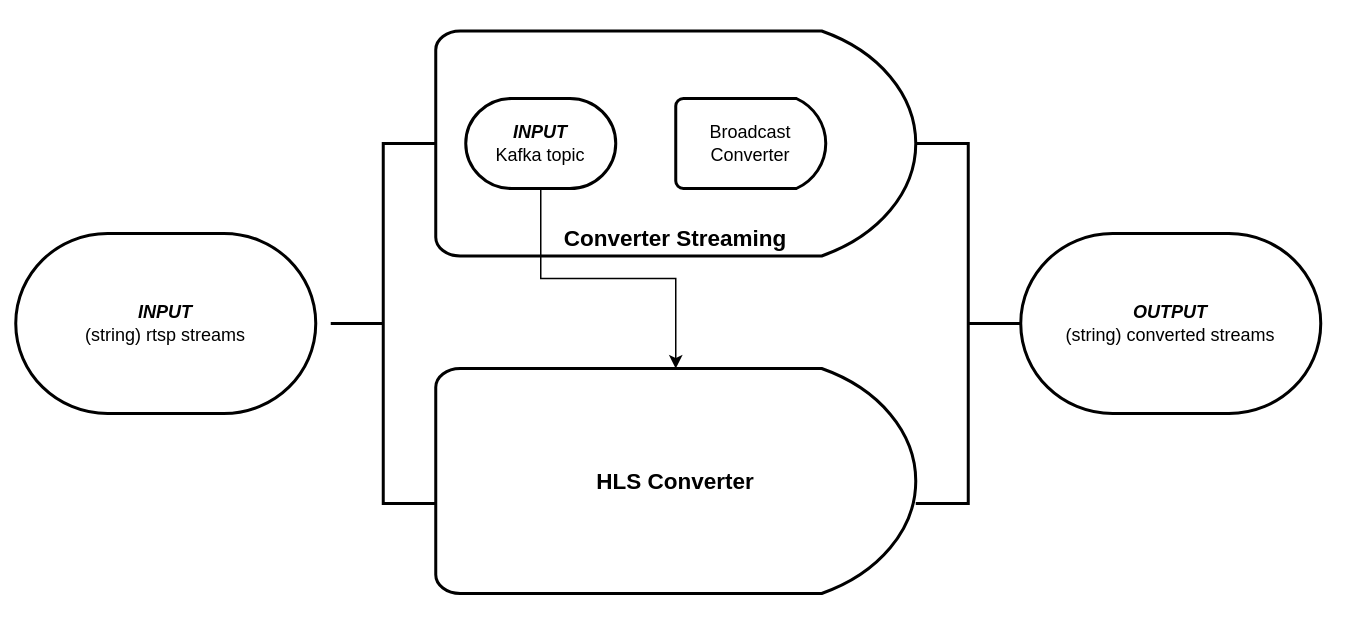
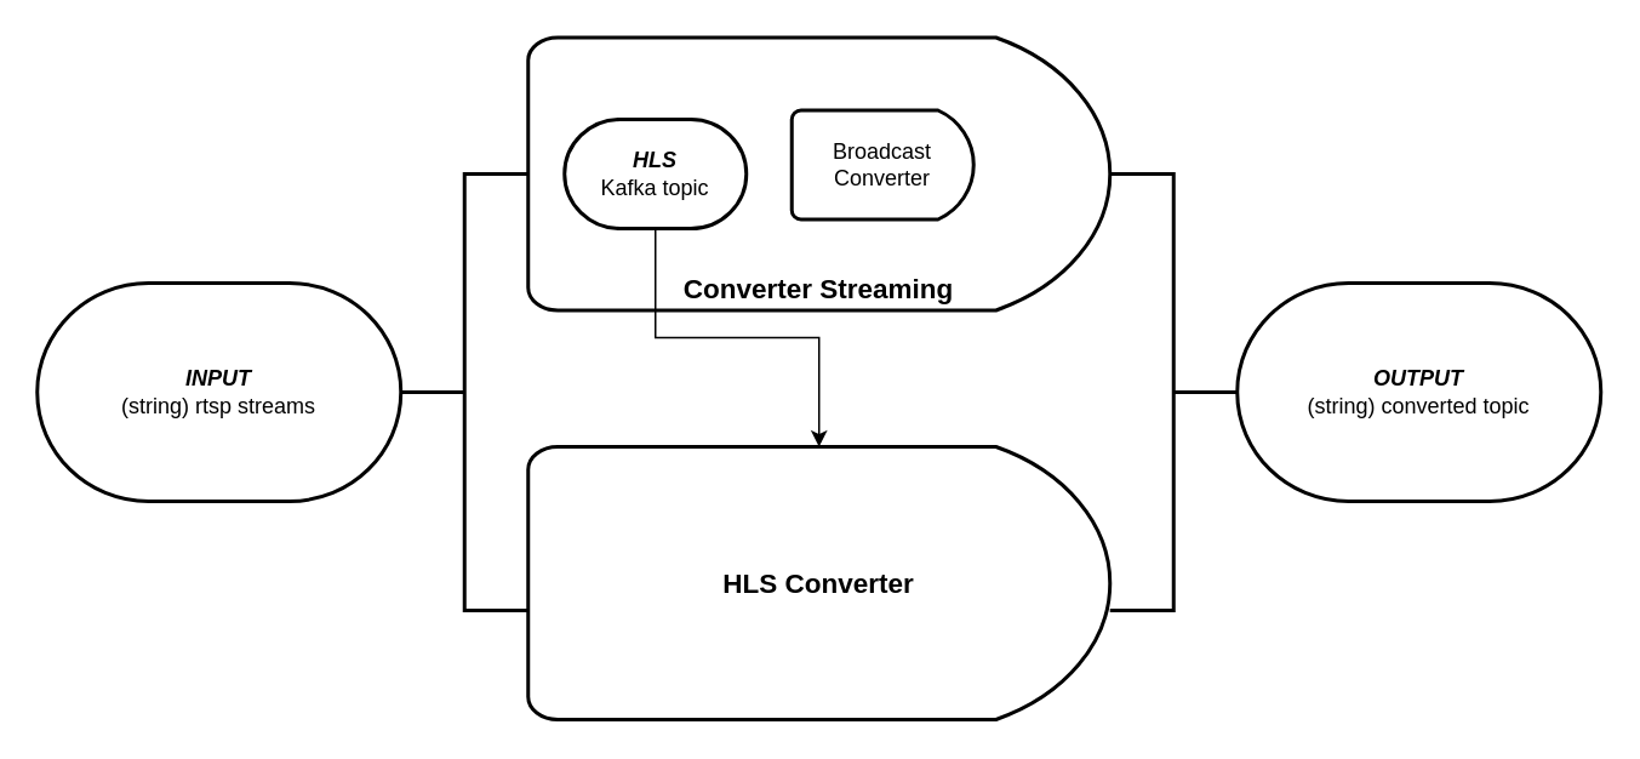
  <mxCell id="0" />
  <mxCell id="1" parent="0" />
- <mxCell id="2" value="&lt;b&gt;&lt;i&gt;INPUT&lt;/i&gt;&lt;/b&gt;&lt;div&gt;(string) rtsp streams&lt;/div&gt;" style="strokeWidth=2;html=1;shape=mxgraph.flowchart.terminator;whiteSpace=wrap;" vertex="1" parent="1"><mxGeometry x="10" y="155" width="200" height="120" as="geometry" /></mxCell>
+ <mxCell id="2" value="&lt;b&gt;&lt;i&gt;INPUT&lt;/i&gt;&lt;/b&gt;&lt;div&gt;(string) rtsp streams&lt;/div&gt;" style="strokeWidth=2;html=1;shape=mxgraph.flowchart.terminator;whiteSpace=wrap;" vertex="1" parent="1"><mxGeometry x="20" y="155" width="200" height="120" as="geometry" /></mxCell>
  <mxCell id="3" value="" style="strokeWidth=2;html=1;shape=mxgraph.flowchart.annotation_2;align=left;labelPosition=right;pointerEvents=1;" vertex="1" parent="1"><mxGeometry x="220" y="95" width="70" height="240" as="geometry" /></mxCell>
  <mxCell id="4" value="Converter Streaming" style="strokeWidth=2;html=1;shape=mxgraph.flowchart.delay;whiteSpace=wrap;verticalAlign=bottom;fontStyle=1;fontSize=15;" vertex="1" parent="1"><mxGeometry x="290" y="20" width="320" height="150" as="geometry" /></mxCell>
  <mxCell id="5" value="" style="edgeStyle=orthogonalEdgeStyle;rounded=0;orthogonalLoop=1;jettySize=auto;html=1;" edge="1" parent="1" source="6" target="8"><mxGeometry relative="1" as="geometry" /></mxCell>
- <mxCell id="6" value="&lt;b&gt;&lt;i&gt;INPUT&lt;/i&gt;&lt;/b&gt;&lt;div&gt;Kafka topic&lt;/div&gt;" style="strokeWidth=2;html=1;shape=mxgraph.flowchart.terminator;whiteSpace=wrap;" vertex="1" parent="1"><mxGeometry x="310" y="65" width="100" height="60" as="geometry" /></mxCell>
- <mxCell id="7" value="Broadcast Converter" style="strokeWidth=2;html=1;shape=mxgraph.flowchart.delay;whiteSpace=wrap;" vertex="1" parent="1"><mxGeometry x="450" y="65" width="100" height="60" as="geometry" /></mxCell>
+ <mxCell id="6" value="&lt;b&gt;&lt;i&gt;HLS&lt;/i&gt;&lt;/b&gt;&lt;div&gt;Kafka topic&lt;/div&gt;" style="strokeWidth=2;html=1;shape=mxgraph.flowchart.terminator;whiteSpace=wrap;" vertex="1" parent="1"><mxGeometry x="310" y="65" width="100" height="60" as="geometry" /></mxCell>
+ <mxCell id="7" value="Broadcast Converter" style="strokeWidth=2;html=1;shape=mxgraph.flowchart.delay;whiteSpace=wrap;" vertex="1" parent="1"><mxGeometry x="435" y="60" width="100" height="60" as="geometry" /></mxCell>
  <mxCell id="8" value="&lt;div style=&quot;font-size: 15px;&quot;&gt;&lt;b style=&quot;font-size: 15px;&quot;&gt;HLS Converter&lt;/b&gt;&lt;/div&gt;" style="strokeWidth=2;html=1;shape=mxgraph.flowchart.delay;whiteSpace=wrap;fontSize=15;" vertex="1" parent="1"><mxGeometry x="290" y="245" width="320" height="150" as="geometry" /></mxCell>
  <mxCell id="9" value="" style="strokeWidth=2;html=1;shape=mxgraph.flowchart.annotation_2;align=left;labelPosition=right;pointerEvents=1;rotation=-180;" vertex="1" parent="1"><mxGeometry x="610" y="95" width="70" height="240" as="geometry" /></mxCell>
- <mxCell id="10" value="&lt;b&gt;&lt;i&gt;OUTPUT&lt;/i&gt;&lt;/b&gt;&lt;br&gt;&lt;div&gt;(string) converted streams&lt;/div&gt;" style="strokeWidth=2;html=1;shape=mxgraph.flowchart.terminator;whiteSpace=wrap;" vertex="1" parent="1"><mxGeometry x="680" y="155" width="200" height="120" as="geometry" /></mxCell>
+ <mxCell id="10" value="&lt;b&gt;&lt;i&gt;OUTPUT&lt;/i&gt;&lt;/b&gt;&lt;br&gt;&lt;div&gt;(string) converted topic&lt;/div&gt;" style="strokeWidth=2;html=1;shape=mxgraph.flowchart.terminator;whiteSpace=wrap;" vertex="1" parent="1"><mxGeometry x="680" y="155" width="200" height="120" as="geometry" /></mxCell>
